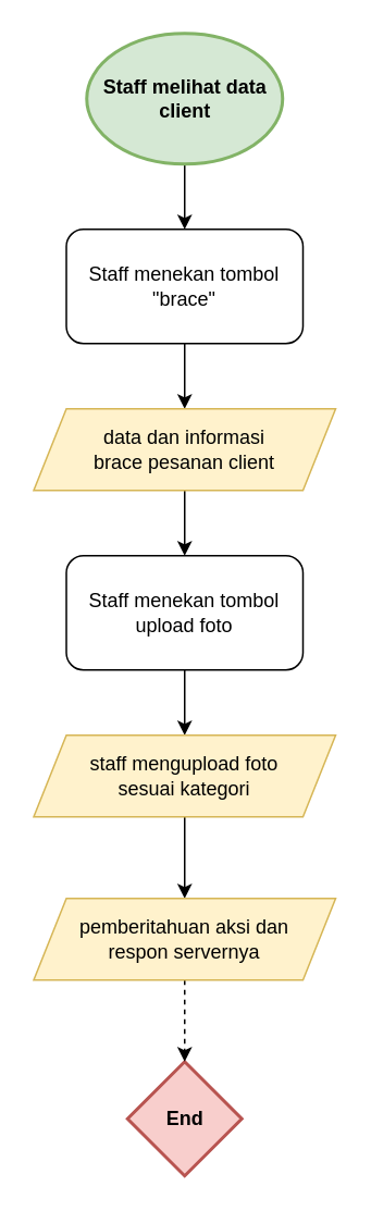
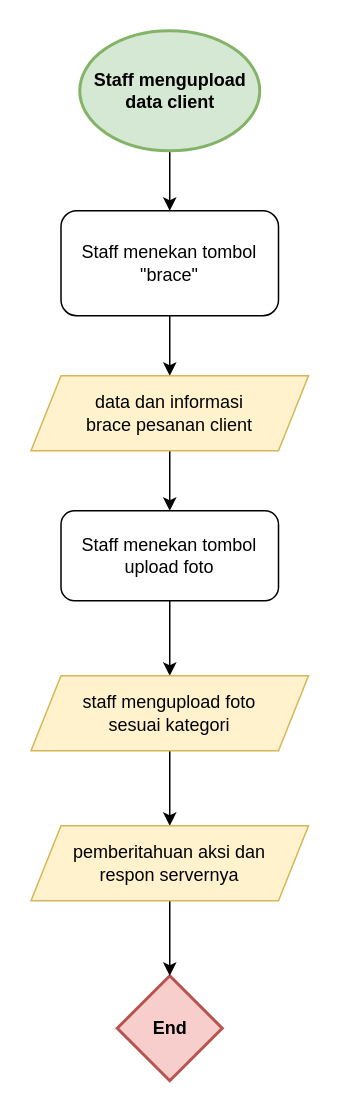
  <mxCell id="0" />
  <mxCell id="1" parent="0" />
  <mxCell id="2" value="" style="edgeStyle=orthogonalEdgeStyle;rounded=0;orthogonalLoop=1;jettySize=auto;html=1;" parent="1" source="3" target="6" edge="1"><mxGeometry relative="1" as="geometry" /></mxCell>
- <mxCell id="3" value="Staff melihat data client" style="ellipse;whiteSpace=wrap;html=1;fillColor=#d5e8d4;strokeColor=#82b366;strokeWidth=2;fontStyle=1" parent="1" vertex="1"><mxGeometry x="52.5" y="20" width="120" height="80" as="geometry" /></mxCell>
+ <mxCell id="3" value="Staff mengupload data client" style="ellipse;whiteSpace=wrap;html=1;fillColor=#d5e8d4;strokeColor=#82b366;strokeWidth=2;fontStyle=1" parent="1" vertex="1"><mxGeometry x="52.5" y="20" width="120" height="80" as="geometry" /></mxCell>
  <mxCell id="4" value="End" style="rhombus;whiteSpace=wrap;html=1;aspect=fixed;fillColor=#f8cecc;strokeColor=#b85450;fontStyle=1;strokeWidth=2;" parent="1" vertex="1"><mxGeometry x="77.5" y="650" width="70" height="70" as="geometry" /></mxCell>
  <mxCell id="5" value="" style="edgeStyle=orthogonalEdgeStyle;rounded=0;orthogonalLoop=1;jettySize=auto;html=1;" parent="1" source="6" target="8" edge="1"><mxGeometry relative="1" as="geometry" /></mxCell>
  <mxCell id="6" value="Staff menekan tombol&lt;br&gt;&quot;brace&quot;" style="rounded=1;whiteSpace=wrap;html=1;fontSize=12;glass=0;strokeWidth=1;shadow=0;" parent="1" vertex="1"><mxGeometry x="40" y="140" width="145" height="70" as="geometry" /></mxCell>
  <mxCell id="7" value="" style="edgeStyle=orthogonalEdgeStyle;rounded=0;orthogonalLoop=1;jettySize=auto;html=1;" parent="1" source="8" target="10" edge="1"><mxGeometry relative="1" as="geometry" /></mxCell>
  <mxCell id="8" value="data dan informasi&lt;br&gt;brace pesanan client" style="shape=parallelogram;perimeter=parallelogramPerimeter;whiteSpace=wrap;html=1;fixedSize=1;strokeWidth=1;fillColor=#fff2cc;strokeColor=#d6b656;" parent="1" vertex="1"><mxGeometry x="20" y="250" width="185" height="50" as="geometry" /></mxCell>
  <mxCell id="9" value="" style="edgeStyle=orthogonalEdgeStyle;rounded=0;orthogonalLoop=1;jettySize=auto;html=1;" parent="1" source="10" target="12" edge="1"><mxGeometry relative="1" as="geometry" /></mxCell>
- <mxCell id="10" value="Staff menekan tombol&lt;br&gt;upload foto" style="rounded=1;whiteSpace=wrap;html=1;fontSize=12;glass=0;strokeWidth=1;shadow=0;" parent="1" vertex="1"><mxGeometry x="40" y="340" width="145" height="70" as="geometry" /></mxCell>
+ <mxCell id="10" value="Staff menekan tombol&lt;br&gt;upload foto" style="rounded=1;whiteSpace=wrap;html=1;fontSize=12;glass=0;strokeWidth=1;shadow=0;" parent="1" vertex="1"><mxGeometry x="40" y="340" width="145" height="60" as="geometry" /></mxCell>
  <mxCell id="11" value="" style="edgeStyle=orthogonalEdgeStyle;rounded=0;orthogonalLoop=1;jettySize=auto;html=1;" parent="1" source="12" target="14" edge="1"><mxGeometry relative="1" as="geometry" /></mxCell>
  <mxCell id="12" value="staff mengupload foto&lt;br&gt;sesuai kategori" style="shape=parallelogram;perimeter=parallelogramPerimeter;whiteSpace=wrap;html=1;fixedSize=1;strokeWidth=1;fillColor=#fff2cc;strokeColor=#d6b656;" parent="1" vertex="1"><mxGeometry x="20" y="450" width="185" height="50" as="geometry" /></mxCell>
- <mxCell id="13" value="" style="edgeStyle=orthogonalEdgeStyle;rounded=0;orthogonalLoop=1;jettySize=auto;html=1;dashed=1;" parent="1" source="14" target="4" edge="1"><mxGeometry relative="1" as="geometry" /></mxCell>
+ <mxCell id="13" value="" style="edgeStyle=orthogonalEdgeStyle;rounded=0;orthogonalLoop=1;jettySize=auto;html=1;" parent="1" source="14" target="4" edge="1"><mxGeometry relative="1" as="geometry" /></mxCell>
  <mxCell id="14" value="pemberitahuan aksi dan&lt;br&gt;respon servernya" style="shape=parallelogram;perimeter=parallelogramPerimeter;whiteSpace=wrap;html=1;fixedSize=1;strokeWidth=1;fillColor=#fff2cc;strokeColor=#d6b656;" parent="1" vertex="1"><mxGeometry x="20" y="550" width="185" height="50" as="geometry" /></mxCell>
